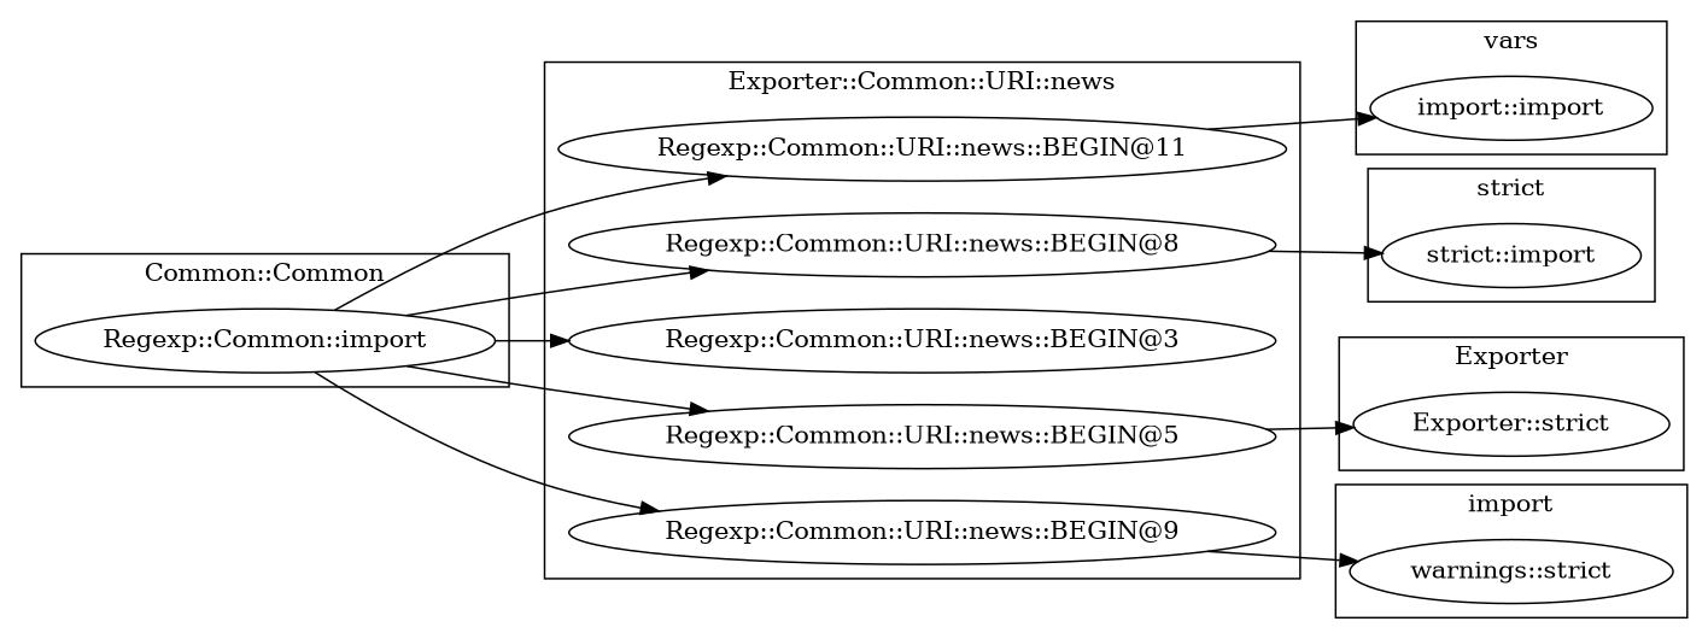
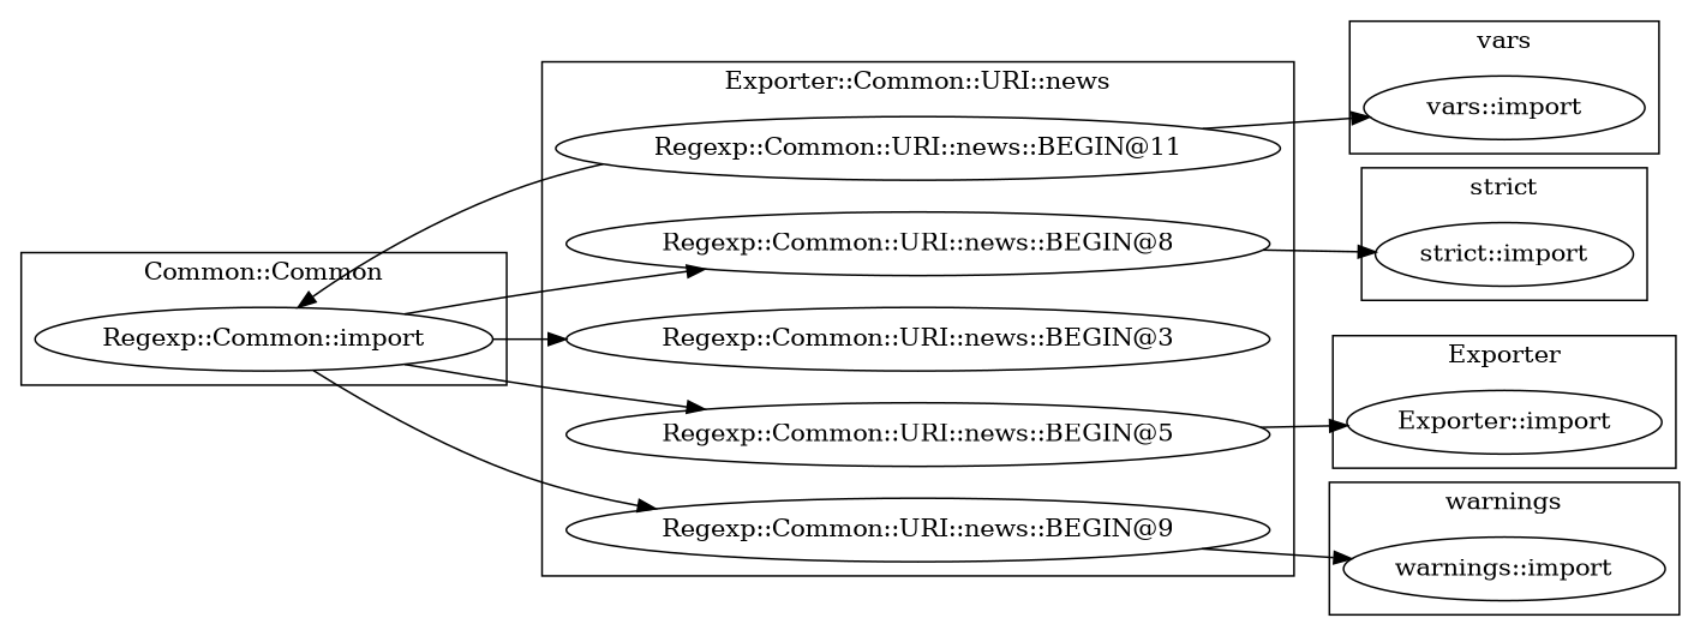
  digraph {
    rankdir=LR
    "Regexp::Common::URI::news::BEGIN@11"
    "Regexp::Common::URI::news::BEGIN@8"
    "Regexp::Common::URI::news::BEGIN@3"
    "Regexp::Common::URI::news::BEGIN@5"
    "Regexp::Common::URI::news::BEGIN@9"
-   "warnings::import" [label="warnings::strict"]
-   "vars::import" [label="import::import"]
+   "warnings::import"
+   "vars::import"
    "strict::import"
-   "Exporter::import" [label="Exporter::strict"]
+   "Exporter::import"
    "Regexp::Common::import"
    subgraph cluster_1 {
      label="Exporter::Common::URI::news"
      "Regexp::Common::URI::news::BEGIN@11"
      "Regexp::Common::URI::news::BEGIN@8"
      "Regexp::Common::URI::news::BEGIN@3"
      "Regexp::Common::URI::news::BEGIN@5"
      "Regexp::Common::URI::news::BEGIN@9"
    }
    subgraph cluster_2 {
-     label=import
+     label=warnings
      "warnings::import"
    }
    subgraph cluster_3 {
      label=vars
      "vars::import"
    }
    subgraph cluster_4 {
      label="strict"
      "strict::import"
    }
    subgraph cluster_5 {
      label=Exporter
      "Exporter::import"
    }
    subgraph cluster_6 {
      label="Common::Common"
      "Regexp::Common::import"
    }
    "Regexp::Common::URI::news::BEGIN@11" -> "vars::import"
    "Regexp::Common::URI::news::BEGIN@8" -> "strict::import"
    "Regexp::Common::URI::news::BEGIN@5" -> "Exporter::import"
    "Regexp::Common::URI::news::BEGIN@9" -> "warnings::import"
-   "Regexp::Common::import" -> "Regexp::Common::URI::news::BEGIN@11"
+   "Regexp::Common::URI::news::BEGIN@11" -> "Regexp::Common::import"
    "Regexp::Common::import" -> "Regexp::Common::URI::news::BEGIN@8"
    "Regexp::Common::import" -> "Regexp::Common::URI::news::BEGIN@3"
    "Regexp::Common::import" -> "Regexp::Common::URI::news::BEGIN@5"
    "Regexp::Common::import" -> "Regexp::Common::URI::news::BEGIN@9"
  }
